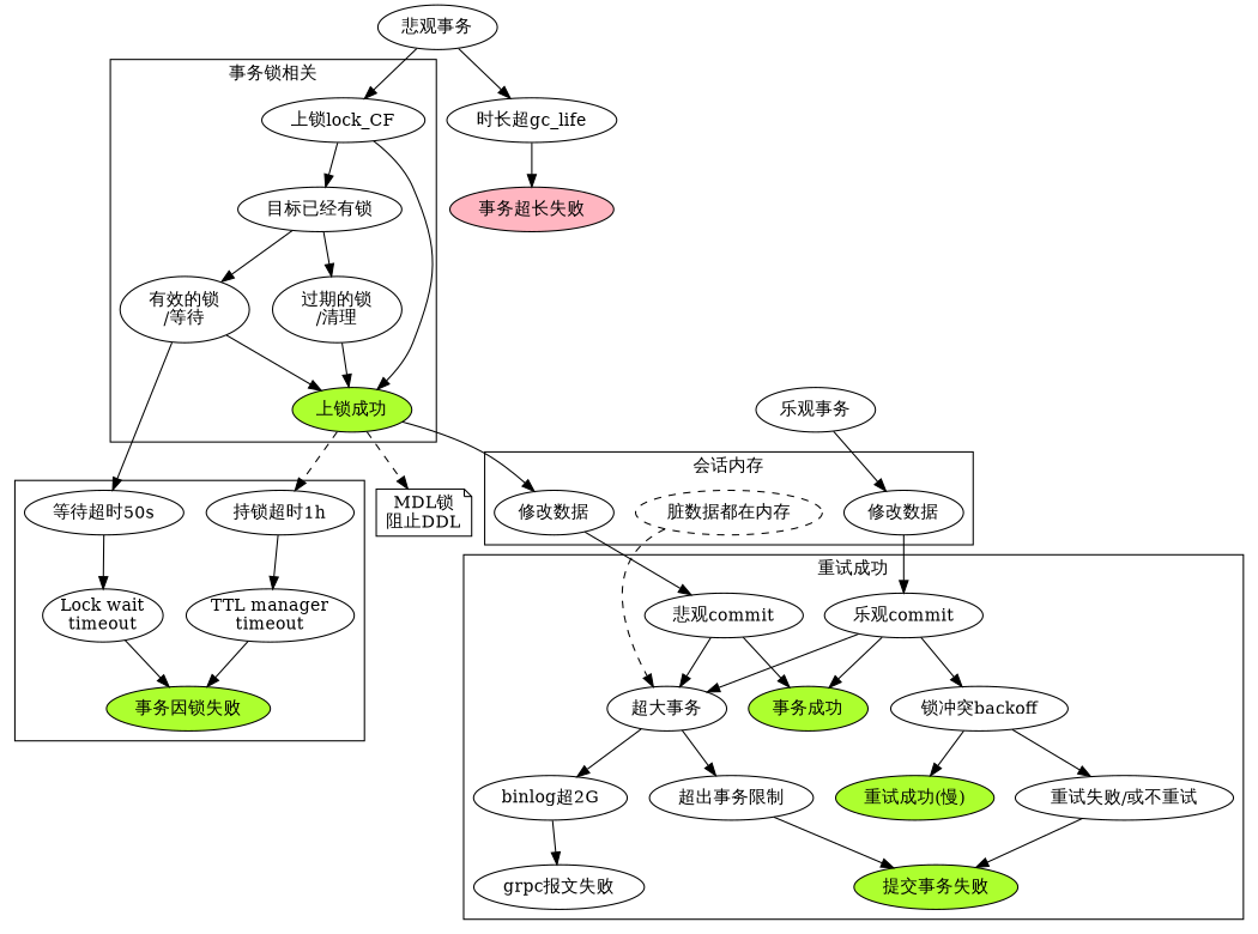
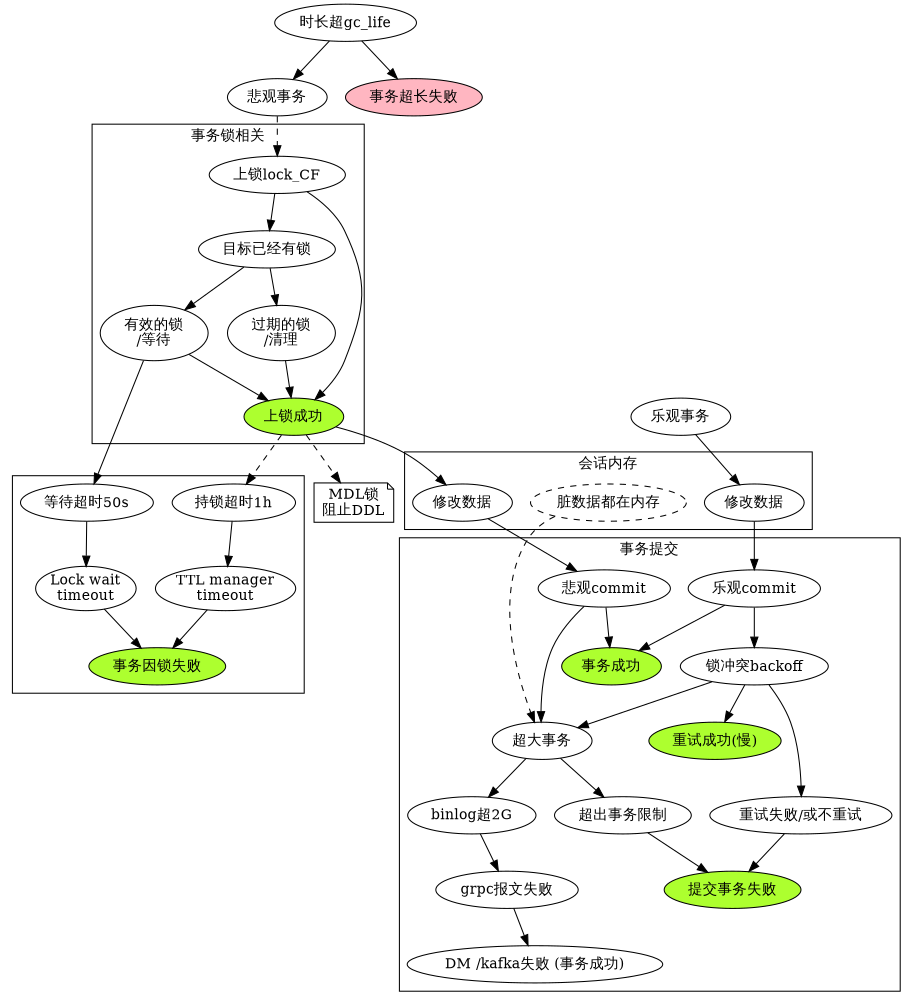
  digraph {
    "乐观commit"
    "悲观commit"
    "超大事务"
    "事务成功" [fillcolor=greenyellow style=filled]
    "锁冲突backoff"
    "binlog超2G"
    "超出事务限制"
    "grpc报文失败"
    "提交事务失败" [fillcolor=greenyellow style=filled]
+   "DM /kafka失败 (事务成功)"
    "重试成功(慢)" [fillcolor=greenyellow style=filled]
    "重试失败/或不重试"
    n13 [label="修改数据"]
    n14 [label="修改数据"]
    n15 [label="脏数据都在内存" style=dashed]
    "上锁成功" [fillcolor=greenyellow style=filled]
    "上锁lock_CF"
    "目标已经有锁"
    "过期的锁\n/清理"
    "有效的锁\n/等待"
    n21 [label="Lock wait\ntimeout" margin=0]
    "等待超时50s"
    "事务因锁失败" [fillcolor=greenyellow style=filled]
    n24 [label="TTL manager\ntimeout" margin=0]
    "持锁超时1h"
    "MDL锁\n阻止DDL" [shape=note]
    "乐观事务"
    "悲观事务"
    "时长超gc_life"
    "事务超长失败" [fillcolor=lightpink style=filled]
    subgraph cluster_1 {
-     label="重试成功"
+     label="事务提交"
      "超大事务"
      "事务成功"
      "锁冲突backoff"
      "binlog超2G"
      "超出事务限制"
      "grpc报文失败"
      "提交事务失败"
+     "DM /kafka失败 (事务成功)"
      "重试成功(慢)"
      "重试失败/或不重试"
      subgraph sub_2 {
        label="事务提交"
        rank=same
        "乐观commit"
        "悲观commit"
      }
    }
    subgraph cluster_3 {
      label="会话内存"
      n13
      n14
      n15
    }
    subgraph cluster_4 {
      label="事务锁相关"
      "上锁成功"
      "上锁lock_CF"
      "目标已经有锁"
      "过期的锁\n/清理"
      "有效的锁\n/等待"
    }
    subgraph cluster_5 {
      n21
      "等待超时50s"
      "事务因锁失败"
      n24
      "持锁超时1h"
    }
-   "乐观commit" -> "超大事务"
+   "锁冲突backoff" -> "超大事务"
    "乐观commit" -> "事务成功"
    "乐观commit" -> "锁冲突backoff"
    "悲观commit" -> "超大事务"
    "悲观commit" -> "事务成功"
    "超大事务" -> "binlog超2G"
    "超大事务" -> "超出事务限制"
    "锁冲突backoff" -> "重试成功(慢)"
    "锁冲突backoff" -> "重试失败/或不重试"
    "binlog超2G" -> "grpc报文失败"
    "超出事务限制" -> "提交事务失败"
+   "grpc报文失败" -> "DM /kafka失败 (事务成功)"
    "重试失败/或不重试" -> "提交事务失败"
    n13 -> "悲观commit"
    n14 -> "乐观commit"
    n15 -> "乐观commit" [style=invis]
    n15 -> "悲观commit" [style=invis]
    n15 -> "超大事务" [style=dashed]
    "上锁成功" -> n13
    "上锁成功" -> "持锁超时1h" [style=dashed]
    "上锁成功" -> "MDL锁\n阻止DDL" [style=dashed]
    "上锁lock_CF" -> "上锁成功"
    "上锁lock_CF" -> "目标已经有锁"
    "目标已经有锁" -> "过期的锁\n/清理"
    "目标已经有锁" -> "有效的锁\n/等待"
    "过期的锁\n/清理" -> "上锁成功"
    "有效的锁\n/等待" -> "上锁成功"
    "有效的锁\n/等待" -> "等待超时50s"
    n21 -> "事务因锁失败"
    "等待超时50s" -> n21
    n24 -> "事务因锁失败"
    "持锁超时1h" -> n24
    "乐观事务" -> n14
    "乐观事务" -> n15 [style=invis]
-   "悲观事务" -> "上锁lock_CF"
-   "悲观事务" -> "时长超gc_life"
+   "悲观事务" -> "上锁lock_CF" [style=dashed]
+   "时长超gc_life" -> "悲观事务"
    "时长超gc_life" -> "事务超长失败"
  }
